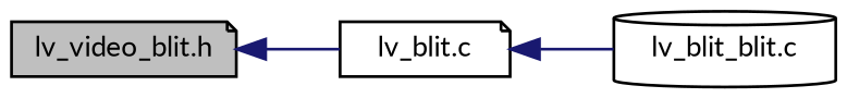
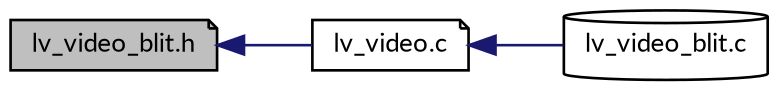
  digraph {
    fontname=Lato
    rankdir=LR
    node [color=black fillcolor=white fontname=Lato fontsize=10 shape=note style=filled]
    edge [color=midnightblue dir=back fontname=Lato fontsize=10 labelfontname=Helvetica labelfontsize=10 style=solid]
    n1 [fillcolor=grey75 fontcolor=black height=0.2 label="lv_video_blit.h" width=0.4]
-   n2 [height=0.2 label="lv_blit.c" width=0.4]
-   n3 [height=0.2 label="lv_blit_blit.c" shape=cylinder width=0.4]
+   n2 [height=0.2 label="lv_video.c" width=0.4]
+   n3 [height=0.2 label="lv_video_blit.c" shape=cylinder width=0.4]
    n1 -> n2
    n2 -> n3
  }
